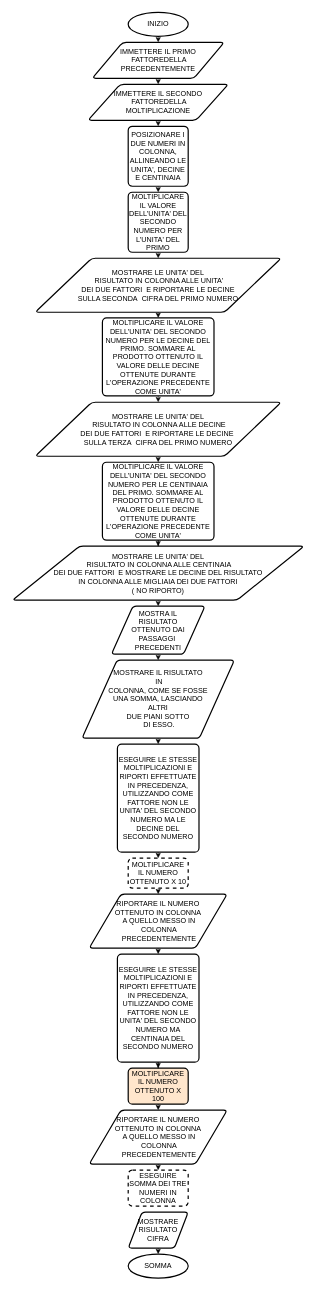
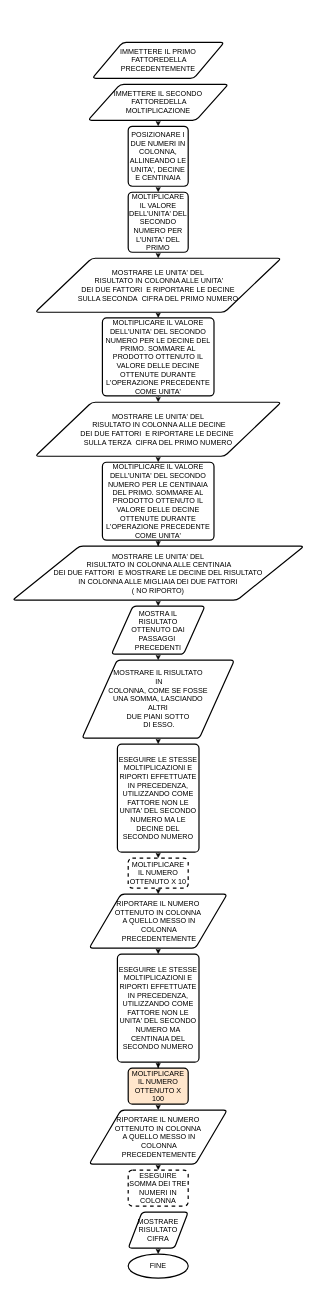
  <mxCell id="0" />
  <mxCell id="1" parent="0" />
- <mxCell id="2" style="edgeStyle=orthogonalEdgeStyle;rounded=0;orthogonalLoop=1;jettySize=auto;html=1;exitX=0.5;exitY=1;exitDx=0;exitDy=0;exitPerimeter=0;entryX=0.5;entryY=0;entryDx=0;entryDy=0;" parent="1" source="3" target="5" edge="1"><mxGeometry relative="1" as="geometry" /></mxCell>
- <mxCell id="3" value="INIZIO" style="strokeWidth=2;html=1;shape=mxgraph.flowchart.start_1;whiteSpace=wrap;" parent="1" vertex="1"><mxGeometry x="213" y="20" width="100" height="40" as="geometry" /></mxCell>
- <mxCell id="4" style="edgeStyle=orthogonalEdgeStyle;rounded=0;orthogonalLoop=1;jettySize=auto;html=1;exitX=0.5;exitY=1;exitDx=0;exitDy=0;entryX=0.5;entryY=0;entryDx=0;entryDy=0;" parent="1" source="5" target="7" edge="1"><mxGeometry relative="1" as="geometry" /></mxCell>
  <mxCell id="5" value="IMMETTERE IL PRIMO&lt;br&gt;&amp;nbsp;FATTOREDELLA &lt;br&gt;PRECEDENTEMENTE" style="shape=parallelogram;html=1;strokeWidth=2;perimeter=parallelogramPerimeter;whiteSpace=wrap;rounded=1;arcSize=12;size=0.23;" parent="1" vertex="1"><mxGeometry x="153" y="70" width="220" height="60" as="geometry" /></mxCell>
  <mxCell id="6" style="edgeStyle=orthogonalEdgeStyle;rounded=0;orthogonalLoop=1;jettySize=auto;html=1;exitX=0.5;exitY=1;exitDx=0;exitDy=0;entryX=0.5;entryY=0;entryDx=0;entryDy=0;" parent="1" source="7" target="9" edge="1"><mxGeometry relative="1" as="geometry" /></mxCell>
  <mxCell id="7" value="IMMETTERE IL SECONDO&lt;br&gt;&amp;nbsp;FATTOREDELLA &lt;br&gt;MOLTIPLICAZIONE" style="shape=parallelogram;html=1;strokeWidth=2;perimeter=parallelogramPerimeter;whiteSpace=wrap;rounded=1;arcSize=12;size=0.23;" parent="1" vertex="1"><mxGeometry x="146" y="140" width="234" height="60" as="geometry" /></mxCell>
  <mxCell id="8" style="edgeStyle=orthogonalEdgeStyle;rounded=0;orthogonalLoop=1;jettySize=auto;html=1;exitX=0.5;exitY=1;exitDx=0;exitDy=0;entryX=0.5;entryY=0;entryDx=0;entryDy=0;" parent="1" source="9" target="11" edge="1"><mxGeometry relative="1" as="geometry" /></mxCell>
  <mxCell id="9" value="POSIZIONARE I DUE NUMERI IN COLONNA, ALLINEANDO LE UNITA', DECINE E CENTINAIA" style="rounded=1;whiteSpace=wrap;html=1;absoluteArcSize=1;arcSize=14;strokeWidth=2;" parent="1" vertex="1"><mxGeometry x="213" y="210" width="100" height="100" as="geometry" /></mxCell>
  <mxCell id="10" style="edgeStyle=orthogonalEdgeStyle;rounded=0;orthogonalLoop=1;jettySize=auto;html=1;exitX=0.5;exitY=1;exitDx=0;exitDy=0;entryX=0.5;entryY=0;entryDx=0;entryDy=0;" parent="1" source="11" target="13" edge="1"><mxGeometry relative="1" as="geometry" /></mxCell>
  <mxCell id="11" value="MOLTIPLICARE IL VALORE DELL'UNITA' DEL SECONDO NUMERO PER L'UNITA' DEL PRIMO" style="rounded=1;whiteSpace=wrap;html=1;absoluteArcSize=1;arcSize=14;strokeWidth=2;" parent="1" vertex="1"><mxGeometry x="213" y="320" width="100" height="100" as="geometry" /></mxCell>
  <mxCell id="12" style="edgeStyle=orthogonalEdgeStyle;rounded=0;orthogonalLoop=1;jettySize=auto;html=1;exitX=0.5;exitY=1;exitDx=0;exitDy=0;entryX=0.5;entryY=0;entryDx=0;entryDy=0;" parent="1" source="13" target="15" edge="1"><mxGeometry relative="1" as="geometry" /></mxCell>
  <mxCell id="13" value="MOSTRARE LE UNITA' DEL&lt;br&gt;&amp;nbsp;RISULTATO IN COLONNA ALLE UNITA' &lt;br&gt;DEI DUE FATTORI&amp;nbsp;&amp;nbsp;E RIPORTARE LE DECINE &lt;br&gt;SULLA SECONDA&amp;nbsp; CIFRA DEL PRIMO NUMERO" style="shape=parallelogram;html=1;strokeWidth=2;perimeter=parallelogramPerimeter;whiteSpace=wrap;rounded=1;arcSize=12;size=0.23;" parent="1" vertex="1"><mxGeometry x="58" y="430" width="410" height="90" as="geometry" /></mxCell>
  <mxCell id="14" style="edgeStyle=orthogonalEdgeStyle;rounded=0;orthogonalLoop=1;jettySize=auto;html=1;exitX=0.5;exitY=1;exitDx=0;exitDy=0;entryX=0.5;entryY=0;entryDx=0;entryDy=0;" parent="1" source="15" target="17" edge="1"><mxGeometry relative="1" as="geometry" /></mxCell>
  <mxCell id="15" value="MOLTIPLICARE IL VALORE DELL'UNITA' DEL SECONDO NUMERO PER LE DECINE DEL PRIMO. SOMMARE AL PRODOTTO OTTENUTO IL VALORE DELLE DECINE OTTENUTE DURANTE L'OPERAZIONE PRECEDENTE COME UNITA'" style="rounded=1;whiteSpace=wrap;html=1;absoluteArcSize=1;arcSize=14;strokeWidth=2;" parent="1" vertex="1"><mxGeometry x="170" y="529.5" width="186" height="130" as="geometry" /></mxCell>
  <mxCell id="16" style="edgeStyle=orthogonalEdgeStyle;rounded=0;orthogonalLoop=1;jettySize=auto;html=1;exitX=0.5;exitY=1;exitDx=0;exitDy=0;entryX=0.5;entryY=0;entryDx=0;entryDy=0;" parent="1" source="17" target="19" edge="1"><mxGeometry relative="1" as="geometry" /></mxCell>
  <mxCell id="17" value="MOSTRARE LE UNITA' DEL&lt;br&gt;&amp;nbsp;RISULTATO IN COLONNA ALLE DECINE&lt;br&gt;DEI DUE FATTORI&amp;nbsp;&amp;nbsp;E RIPORTARE LE DECINE&amp;nbsp;&lt;br&gt;SULLA TERZA&amp;nbsp; CIFRA DEL PRIMO NUMERO" style="shape=parallelogram;html=1;strokeWidth=2;perimeter=parallelogramPerimeter;whiteSpace=wrap;rounded=1;arcSize=12;size=0.23;" parent="1" vertex="1"><mxGeometry x="58" y="670" width="410" height="90" as="geometry" /></mxCell>
  <mxCell id="18" style="edgeStyle=orthogonalEdgeStyle;rounded=0;orthogonalLoop=1;jettySize=auto;html=1;exitX=0.5;exitY=1;exitDx=0;exitDy=0;" parent="1" source="19" target="21" edge="1"><mxGeometry relative="1" as="geometry" /></mxCell>
  <mxCell id="19" value="MOLTIPLICARE IL VALORE DELL'UNITA' DEL SECONDO NUMERO PER LE CENTINAIA DEL PRIMO. SOMMARE AL PRODOTTO OTTENUTO IL VALORE DELLE DECINE OTTENUTE DURANTE L'OPERAZIONE PRECEDENTE COME UNITA'" style="rounded=1;whiteSpace=wrap;html=1;absoluteArcSize=1;arcSize=14;strokeWidth=2;" parent="1" vertex="1"><mxGeometry x="170" y="770" width="186" height="130" as="geometry" /></mxCell>
  <mxCell id="20" style="edgeStyle=orthogonalEdgeStyle;rounded=0;orthogonalLoop=1;jettySize=auto;html=1;exitX=0.5;exitY=1;exitDx=0;exitDy=0;entryX=0.5;entryY=0;entryDx=0;entryDy=0;" parent="1" source="21" target="25" edge="1"><mxGeometry relative="1" as="geometry" /></mxCell>
  <mxCell id="21" value="MOSTRARE LE UNITA' DEL&lt;br&gt;&amp;nbsp;RISULTATO IN COLONNA ALLE CENTINAIA&lt;br&gt;DEI DUE FATTORI&amp;nbsp;&amp;nbsp;E MOSTRARE LE DECINE DEL RISULTATO &lt;br&gt;IN COLONNA ALLE MIGLIAIA DEI DUE FATTORI &lt;br&gt;( NO RIPORTO)" style="shape=parallelogram;html=1;strokeWidth=2;perimeter=parallelogramPerimeter;whiteSpace=wrap;rounded=1;arcSize=12;size=0.23;" parent="1" vertex="1"><mxGeometry x="20" y="910" width="486" height="90" as="geometry" /></mxCell>
  <mxCell id="22" style="edgeStyle=orthogonalEdgeStyle;rounded=0;orthogonalLoop=1;jettySize=auto;html=1;exitX=0.5;exitY=1;exitDx=0;exitDy=0;entryX=0.5;entryY=0;entryDx=0;entryDy=0;" parent="1" source="23" target="27" edge="1"><mxGeometry relative="1" as="geometry" /></mxCell>
  <mxCell id="23" value="MOSTRARE IL RISULTATO&lt;br&gt;&amp;nbsp;IN &lt;br&gt;COLONNA, COME SE FOSSE &lt;br&gt;UNA SOMMA, LASCIANDO &lt;br&gt;ALTRI &lt;br&gt;DUE PIANI SOTTO&lt;br&gt;&amp;nbsp;DI ESSO." style="shape=parallelogram;html=1;strokeWidth=2;perimeter=parallelogramPerimeter;whiteSpace=wrap;rounded=1;arcSize=12;size=0.23;" parent="1" vertex="1"><mxGeometry x="136" y="1100" width="254" height="130" as="geometry" /></mxCell>
  <mxCell id="24" style="edgeStyle=orthogonalEdgeStyle;rounded=0;orthogonalLoop=1;jettySize=auto;html=1;exitX=0.5;exitY=1;exitDx=0;exitDy=0;entryX=0.5;entryY=0;entryDx=0;entryDy=0;" parent="1" source="25" target="23" edge="1"><mxGeometry relative="1" as="geometry" /></mxCell>
  <mxCell id="25" value="MOSTRA IL &lt;br&gt;RISULTATO &lt;br&gt;OTTENUTO DAI PASSAGGI&amp;nbsp;&lt;br&gt;PRECEDENTI" style="shape=parallelogram;html=1;strokeWidth=2;perimeter=parallelogramPerimeter;whiteSpace=wrap;rounded=1;arcSize=12;size=0.23;" parent="1" vertex="1"><mxGeometry x="185" y="1010" width="156" height="80" as="geometry" /></mxCell>
  <mxCell id="26" style="edgeStyle=orthogonalEdgeStyle;rounded=0;orthogonalLoop=1;jettySize=auto;html=1;exitX=0.5;exitY=1;exitDx=0;exitDy=0;entryX=0.5;entryY=0;entryDx=0;entryDy=0;" parent="1" source="27" target="29" edge="1"><mxGeometry relative="1" as="geometry" /></mxCell>
  <mxCell id="27" value="ESEGUIRE LE STESSE MOLTIPLICAZIONI E RIPORTI EFFETTUATE IN PRECEDENZA, UTILIZZANDO COME FATTORE NON LE UNITA' DEL SECONDO NUMERO MA LE DECINE DEL SECONDO NUMERO" style="rounded=1;whiteSpace=wrap;html=1;absoluteArcSize=1;arcSize=14;strokeWidth=2;" parent="1" vertex="1"><mxGeometry x="195" y="1240" width="136" height="180" as="geometry" /></mxCell>
  <mxCell id="28" style="edgeStyle=orthogonalEdgeStyle;rounded=0;orthogonalLoop=1;jettySize=auto;html=1;exitX=0.5;exitY=1;exitDx=0;exitDy=0;entryX=0.5;entryY=0;entryDx=0;entryDy=0;" parent="1" source="29" target="31" edge="1"><mxGeometry relative="1" as="geometry" /></mxCell>
  <mxCell id="29" value="MOLTIPLICARE IL NUMERO OTTENUTO X 10" style="rounded=1;whiteSpace=wrap;html=1;absoluteArcSize=1;arcSize=14;strokeWidth=2;dashed=1;" parent="1" vertex="1"><mxGeometry x="213" y="1430" width="100" height="50" as="geometry" /></mxCell>
  <mxCell id="30" style="edgeStyle=orthogonalEdgeStyle;rounded=0;orthogonalLoop=1;jettySize=auto;html=1;exitX=0.5;exitY=1;exitDx=0;exitDy=0;entryX=0.5;entryY=0;entryDx=0;entryDy=0;" parent="1" source="31" target="33" edge="1"><mxGeometry relative="1" as="geometry" /></mxCell>
  <mxCell id="31" value="RIPORTARE IL NUMERO &lt;br&gt;OTTENUTO IN COLONNA&lt;br&gt;&amp;nbsp;A QUELLO MESSO IN&lt;br&gt;&amp;nbsp;COLONNA&lt;br&gt;&amp;nbsp;PRECEDENTEMENTE" style="shape=parallelogram;html=1;strokeWidth=2;perimeter=parallelogramPerimeter;whiteSpace=wrap;rounded=1;arcSize=12;size=0.23;" parent="1" vertex="1"><mxGeometry x="148" y="1490" width="230" height="90" as="geometry" /></mxCell>
  <mxCell id="32" style="edgeStyle=orthogonalEdgeStyle;rounded=0;orthogonalLoop=1;jettySize=auto;html=1;exitX=0.5;exitY=1;exitDx=0;exitDy=0;" parent="1" source="33" target="35" edge="1"><mxGeometry relative="1" as="geometry" /></mxCell>
  <mxCell id="33" value="ESEGUIRE LE STESSE MOLTIPLICAZIONI E RIPORTI EFFETTUATE IN PRECEDENZA, UTILIZZANDO COME FATTORE NON LE UNITA' DEL SECONDO NUMERO MA CENTINAIA DEL SECONDO NUMERO" style="rounded=1;whiteSpace=wrap;html=1;absoluteArcSize=1;arcSize=14;strokeWidth=2;" parent="1" vertex="1"><mxGeometry x="195" y="1590" width="136" height="180" as="geometry" /></mxCell>
  <mxCell id="34" style="edgeStyle=orthogonalEdgeStyle;rounded=0;orthogonalLoop=1;jettySize=auto;html=1;exitX=0.5;exitY=1;exitDx=0;exitDy=0;entryX=0.5;entryY=0;entryDx=0;entryDy=0;" parent="1" source="35" target="37" edge="1"><mxGeometry relative="1" as="geometry" /></mxCell>
  <mxCell id="35" value="MOLTIPLICARE IL NUMERO OTTENUTO X 100" style="rounded=1;whiteSpace=wrap;html=1;absoluteArcSize=1;arcSize=14;strokeWidth=2;fillColor=#ffe6cc;" parent="1" vertex="1"><mxGeometry x="213" y="1780" width="100" height="60" as="geometry" /></mxCell>
  <mxCell id="36" style="edgeStyle=orthogonalEdgeStyle;rounded=0;orthogonalLoop=1;jettySize=auto;html=1;exitX=0.5;exitY=1;exitDx=0;exitDy=0;entryX=0.5;entryY=0;entryDx=0;entryDy=0;" edge="1" parent="1" source="37" target="38"><mxGeometry relative="1" as="geometry" /></mxCell>
  <mxCell id="37" value="RIPORTARE IL NUMERO &lt;br&gt;OTTENUTO IN COLONNA&lt;br&gt;&amp;nbsp;A QUELLO MESSO IN&lt;br&gt;&amp;nbsp;COLONNA&lt;br&gt;&amp;nbsp;PRECEDENTEMENTE" style="shape=parallelogram;html=1;strokeWidth=2;perimeter=parallelogramPerimeter;whiteSpace=wrap;rounded=1;arcSize=12;size=0.23;" parent="1" vertex="1"><mxGeometry x="148" y="1850" width="230" height="90" as="geometry" /></mxCell>
  <mxCell id="38" value="ESEGUIRE SOMMA DEI TRE NUMERI IN COLONNA" style="rounded=1;whiteSpace=wrap;html=1;absoluteArcSize=1;arcSize=14;strokeWidth=2;dashed=1;" parent="1" vertex="1"><mxGeometry x="213" y="1950" width="100" height="60" as="geometry" /></mxCell>
  <mxCell id="39" style="edgeStyle=orthogonalEdgeStyle;rounded=0;orthogonalLoop=1;jettySize=auto;html=1;exitX=0.5;exitY=1;exitDx=0;exitDy=0;" edge="1" parent="1" source="40"><mxGeometry relative="1" as="geometry"><mxPoint x="263" y="2090" as="targetPoint" /></mxGeometry></mxCell>
  <mxCell id="40" value="MOSTRARE RISULTATO CIFRA" style="shape=parallelogram;html=1;strokeWidth=2;perimeter=parallelogramPerimeter;whiteSpace=wrap;rounded=1;arcSize=12;size=0.23;" vertex="1" parent="1"><mxGeometry x="213" y="2020" width="100" height="60" as="geometry" /></mxCell>
- <mxCell id="41" value="SOMMA" style="strokeWidth=2;html=1;shape=mxgraph.flowchart.start_1;whiteSpace=wrap;" vertex="1" parent="1"><mxGeometry x="213" y="2090" width="100" height="40" as="geometry" /></mxCell>
+ <mxCell id="41" value="FINE" style="strokeWidth=2;html=1;shape=mxgraph.flowchart.start_1;whiteSpace=wrap;" vertex="1" parent="1"><mxGeometry x="213" y="2090" width="100" height="40" as="geometry" /></mxCell>
